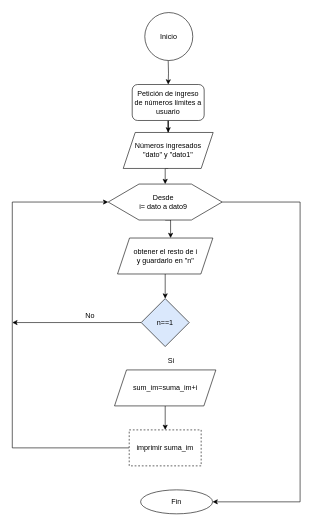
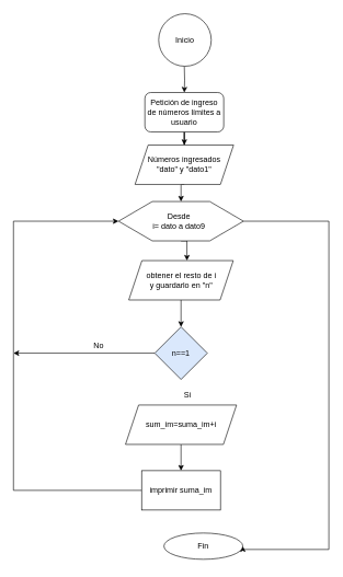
  <mxCell id="0" />
  <mxCell id="1" parent="0" />
  <mxCell id="2" style="edgeStyle=orthogonalEdgeStyle;rounded=0;orthogonalLoop=1;jettySize=auto;html=1;exitX=0.5;exitY=1;exitDx=0;exitDy=0;entryX=0.5;entryY=0;entryDx=0;entryDy=0;" edge="1" parent="1" target="4"><mxGeometry relative="1" as="geometry"><mxPoint x="280" y="110" as="targetPoint" /><mxPoint x="280" y="100" as="sourcePoint" /></mxGeometry></mxCell>
  <mxCell id="3" style="edgeStyle=orthogonalEdgeStyle;rounded=0;orthogonalLoop=1;jettySize=auto;html=1;exitX=0.5;exitY=1;exitDx=0;exitDy=0;" edge="1" parent="1" source="4" target="6"><mxGeometry relative="1" as="geometry" /></mxCell>
  <mxCell id="4" value="Petición de ingreso de números límites a usuario" style="whiteSpace=wrap;html=1;rounded=1;" vertex="1" parent="1"><mxGeometry x="220" y="140" width="120" height="60" as="geometry" /></mxCell>
  <mxCell id="5" style="edgeStyle=orthogonalEdgeStyle;rounded=0;orthogonalLoop=1;jettySize=auto;html=1;exitX=0.5;exitY=1;exitDx=0;exitDy=0;entryX=0.5;entryY=0;entryDx=0;entryDy=0;" edge="1" parent="1" source="6" target="10"><mxGeometry relative="1" as="geometry" /></mxCell>
  <mxCell id="6" value="&lt;div&gt;Números ingresados &lt;br&gt;&lt;/div&gt;&lt;div&gt;&quot;dato&quot; y &quot;dato1&quot;&lt;br&gt;&lt;/div&gt;" style="shape=parallelogram;perimeter=parallelogramPerimeter;whiteSpace=wrap;html=1;fixedSize=1;" vertex="1" parent="1"><mxGeometry x="205" y="220" width="150" height="60" as="geometry" /></mxCell>
  <mxCell id="7" style="edgeStyle=orthogonalEdgeStyle;rounded=0;orthogonalLoop=1;jettySize=auto;html=1;exitX=0.5;exitY=1;exitDx=0;exitDy=0;" edge="1" parent="1" source="6" target="6"><mxGeometry relative="1" as="geometry" /></mxCell>
  <mxCell id="8" style="edgeStyle=orthogonalEdgeStyle;rounded=0;orthogonalLoop=1;jettySize=auto;html=1;exitX=0.5;exitY=1;exitDx=0;exitDy=0;" edge="1" parent="1" source="10"><mxGeometry relative="1" as="geometry"><mxPoint x="284" y="396" as="targetPoint" /></mxGeometry></mxCell>
  <mxCell id="9" style="edgeStyle=orthogonalEdgeStyle;rounded=0;orthogonalLoop=1;jettySize=auto;html=1;exitX=1;exitY=0.5;exitDx=0;exitDy=0;entryX=1;entryY=0.5;entryDx=0;entryDy=0;" edge="1" parent="1" source="10" target="22"><mxGeometry relative="1" as="geometry"><mxPoint x="580" y="770" as="targetPoint" /><Array as="points"><mxPoint x="500" y="336" /><mxPoint x="500" y="836" /></Array></mxGeometry></mxCell>
  <mxCell id="10" value="" style="verticalLabelPosition=bottom;verticalAlign=top;html=1;shape=hexagon;perimeter=hexagonPerimeter2;arcSize=6;size=0.27;" vertex="1" parent="1"><mxGeometry x="180" y="306" width="190" height="60" as="geometry" /></mxCell>
  <mxCell id="11" value="&lt;div&gt;Desde&lt;/div&gt;&lt;div&gt; i= dato a dato9&lt;/div&gt;" style="text;html=1;strokeColor=none;fillColor=none;align=center;verticalAlign=middle;whiteSpace=wrap;rounded=0;" vertex="1" parent="1"><mxGeometry x="230" y="326" width="84" height="20" as="geometry" /></mxCell>
  <mxCell id="12" style="edgeStyle=orthogonalEdgeStyle;rounded=0;orthogonalLoop=1;jettySize=auto;html=1;exitX=0.5;exitY=1;exitDx=0;exitDy=0;" edge="1" parent="1" source="13" target="15"><mxGeometry relative="1" as="geometry" /></mxCell>
  <mxCell id="13" value="&lt;div&gt;obtener el resto de i&lt;/div&gt;&lt;div&gt;y guardarlo en &quot;n&quot;&lt;br&gt;&lt;/div&gt;" style="shape=parallelogram;perimeter=parallelogramPerimeter;whiteSpace=wrap;html=1;fixedSize=1;" vertex="1" parent="1"><mxGeometry x="195.5" y="396" width="159" height="60" as="geometry" /></mxCell>
  <mxCell id="14" style="edgeStyle=orthogonalEdgeStyle;rounded=0;orthogonalLoop=1;jettySize=auto;html=1;" edge="1" parent="1" source="15"><mxGeometry relative="1" as="geometry"><mxPoint x="20" y="537" as="targetPoint" /><Array as="points"><mxPoint x="20" y="537" /></Array></mxGeometry></mxCell>
  <mxCell id="15" value="n==1" style="rhombus;whiteSpace=wrap;html=1;fillColor=#dae8fc;" vertex="1" parent="1"><mxGeometry x="235" y="497" width="80" height="80" as="geometry" /></mxCell>
  <mxCell id="16" style="edgeStyle=orthogonalEdgeStyle;rounded=0;orthogonalLoop=1;jettySize=auto;html=1;exitX=0.5;exitY=1;exitDx=0;exitDy=0;entryX=0.5;entryY=0;entryDx=0;entryDy=0;" edge="1" parent="1" source="17" target="19"><mxGeometry relative="1" as="geometry" /></mxCell>
  <mxCell id="17" value="sum_im=suma_im+i" style="shape=parallelogram;perimeter=parallelogramPerimeter;whiteSpace=wrap;html=1;fixedSize=1;" vertex="1" parent="1"><mxGeometry x="190.5" y="616" width="169" height="60" as="geometry" /></mxCell>
  <mxCell id="18" style="edgeStyle=orthogonalEdgeStyle;rounded=0;orthogonalLoop=1;jettySize=auto;html=1;" edge="1" parent="1" source="19"><mxGeometry relative="1" as="geometry"><mxPoint x="180" y="336" as="targetPoint" /><Array as="points"><mxPoint x="20" y="746" /><mxPoint x="20" y="336" /></Array></mxGeometry></mxCell>
- <mxCell id="19" value="imprimir suma_im" style="rounded=0;whiteSpace=wrap;html=1;dashed=1;" vertex="1" parent="1"><mxGeometry x="215" y="716" width="120" height="60" as="geometry" /></mxCell>
+ <mxCell id="19" value="imprimir suma_im" style="rounded=0;whiteSpace=wrap;html=1;" vertex="1" parent="1"><mxGeometry x="215" y="716" width="120" height="60" as="geometry" /></mxCell>
  <mxCell id="20" value="No" style="text;html=1;strokeColor=none;fillColor=none;align=center;verticalAlign=middle;whiteSpace=wrap;rounded=0;" vertex="1" parent="1"><mxGeometry x="130" y="516" width="40" height="20" as="geometry" /></mxCell>
  <mxCell id="21" value="Si" style="text;html=1;strokeColor=none;fillColor=none;align=center;verticalAlign=middle;whiteSpace=wrap;rounded=0;" vertex="1" parent="1"><mxGeometry x="267" y="588" width="36" height="25" as="geometry" /></mxCell>
- <mxCell id="22" value="Fin" style="ellipse;whiteSpace=wrap;html=1;" vertex="1" parent="1"><mxGeometry x="234" y="816" width="120" height="40" as="geometry" /></mxCell>
+ <mxCell id="22" value="Fin" style="ellipse;whiteSpace=wrap;html=1;" vertex="1" parent="1"><mxGeometry x="249" y="811" width="120" height="40" as="geometry" /></mxCell>
  <mxCell id="23" value="Inicio" style="ellipse;whiteSpace=wrap;html=1;aspect=fixed;" vertex="1" parent="1"><mxGeometry x="241" y="20" width="80" height="80" as="geometry" /></mxCell>
